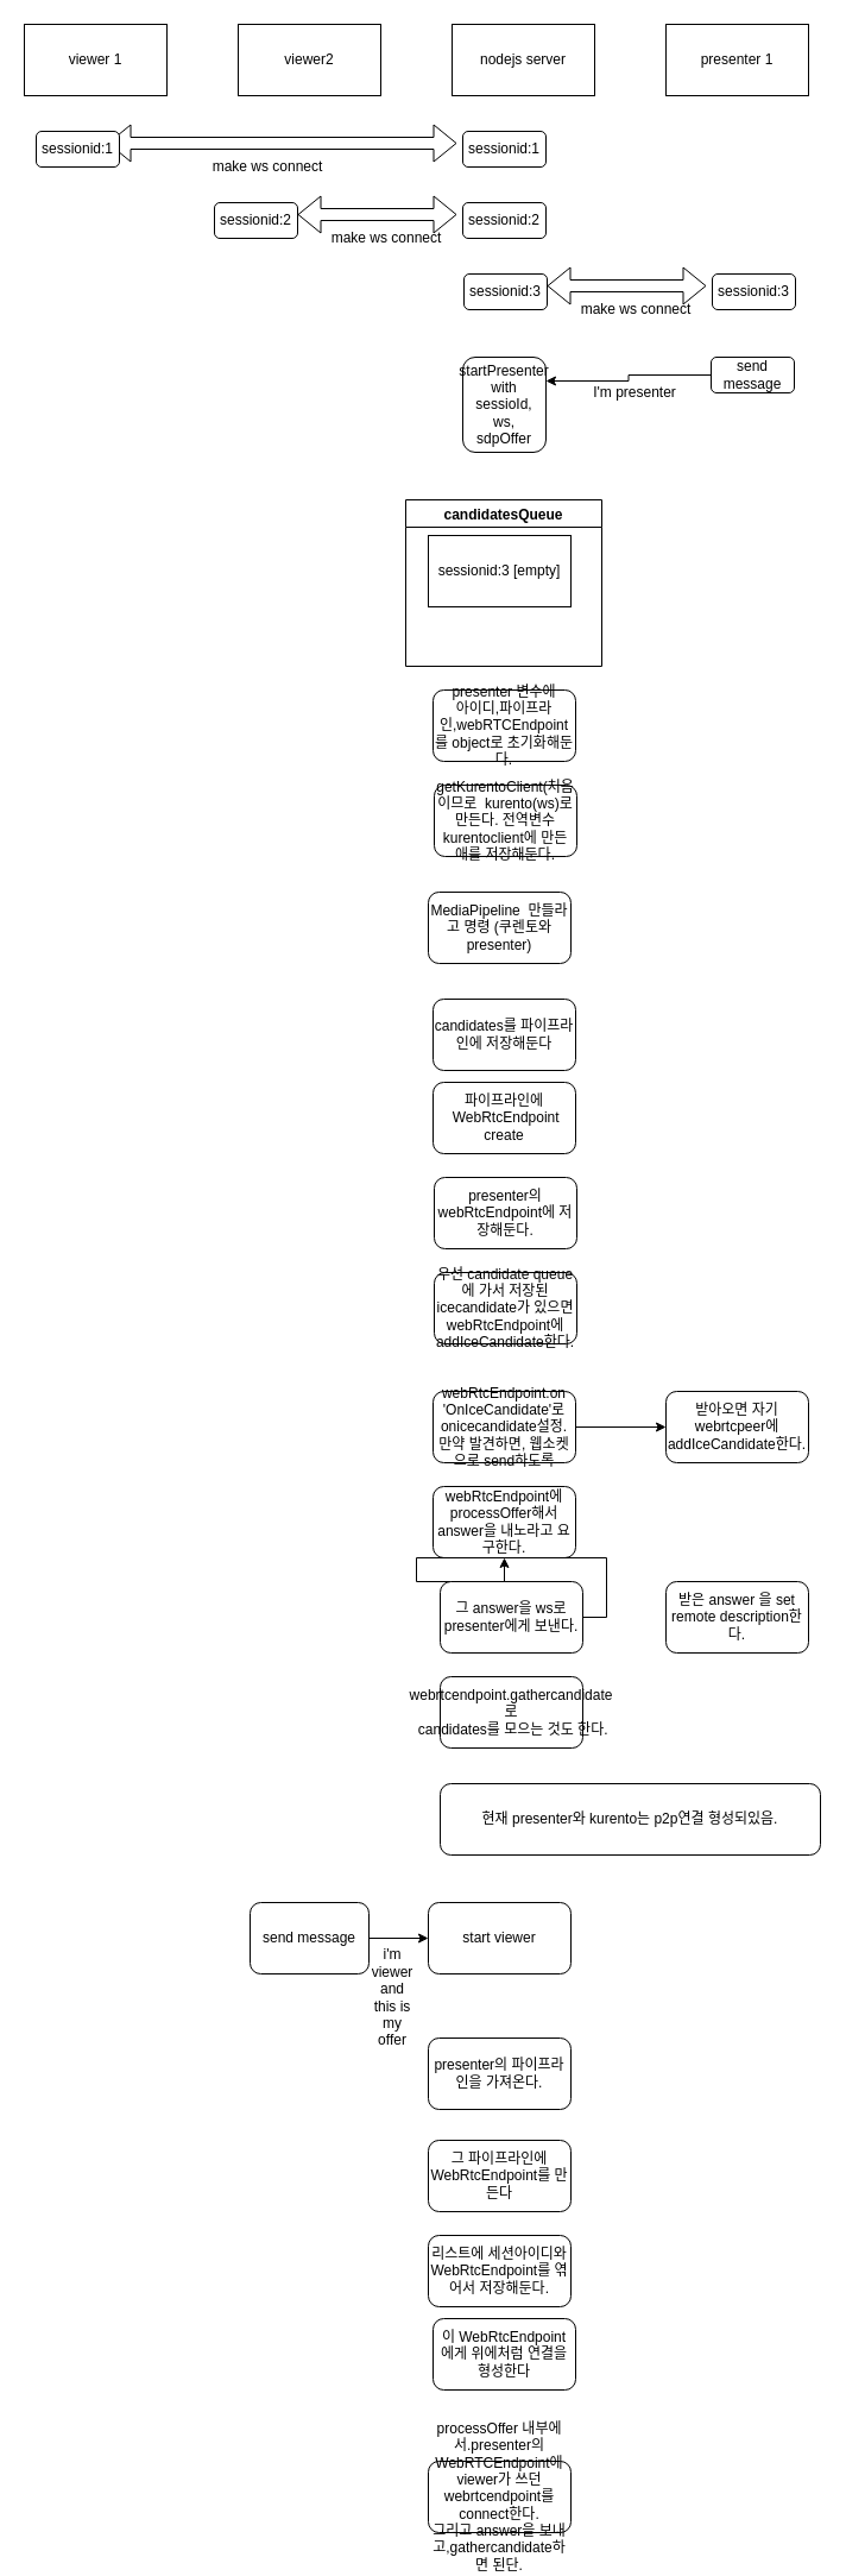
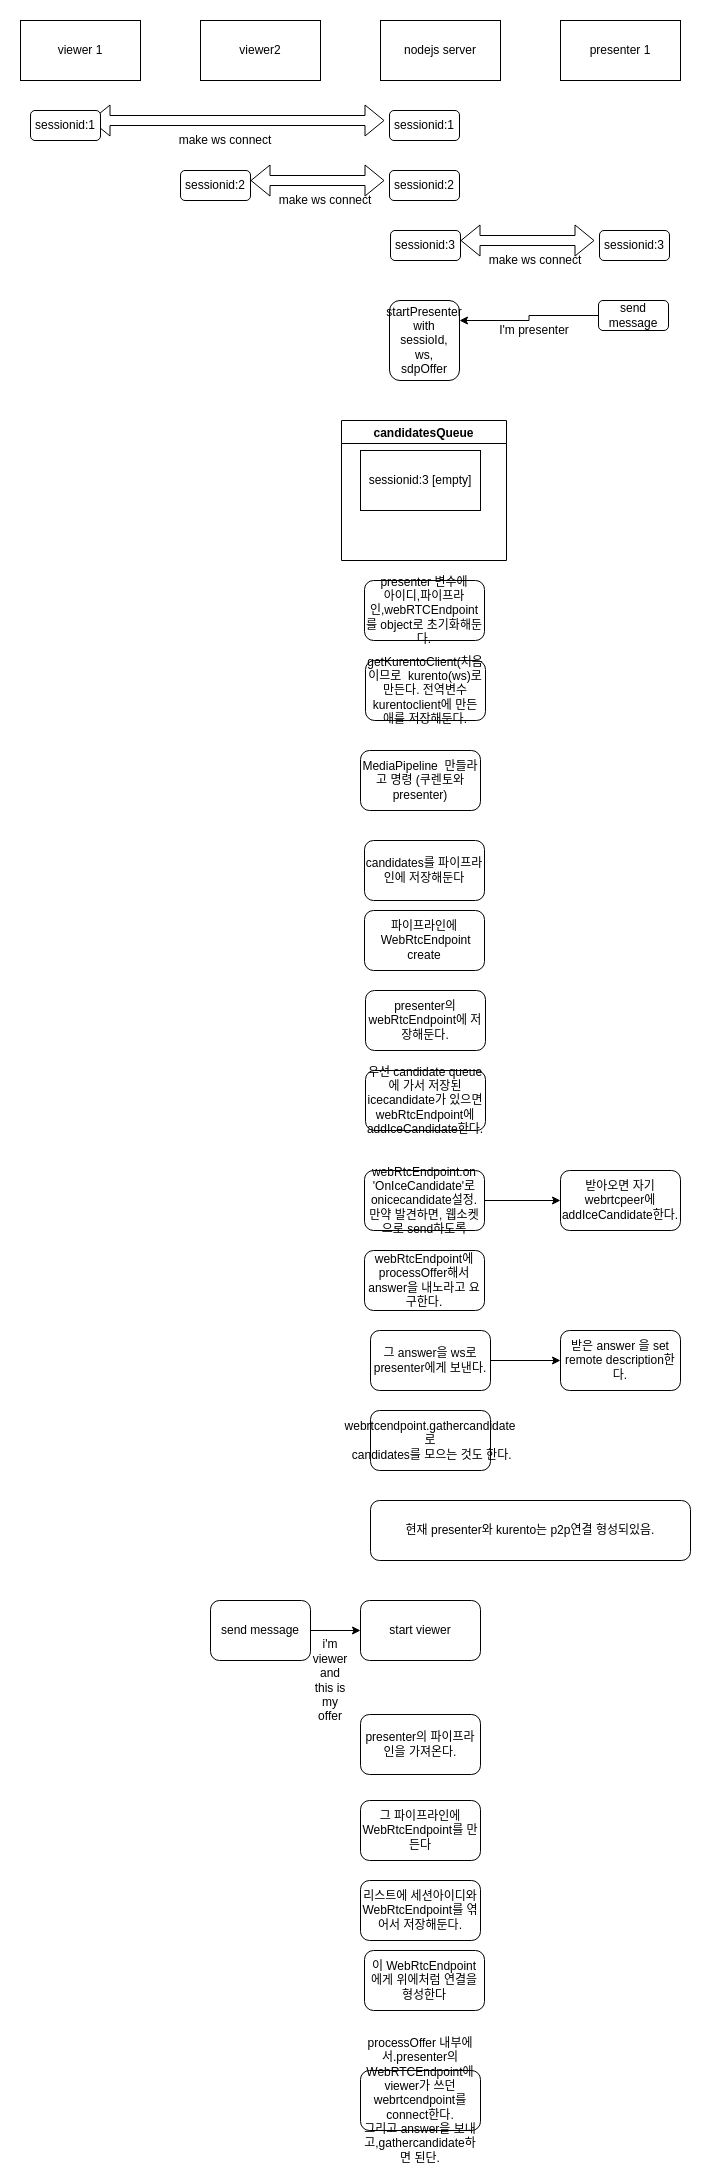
  <mxCell id="0" />
  <mxCell id="1" parent="0" />
  <mxCell id="2" value="viewer 1" style="rounded=0;whiteSpace=wrap;html=1;" vertex="1" parent="1"><mxGeometry x="20" y="20" width="120" height="60" as="geometry" /></mxCell>
  <mxCell id="3" value="viewer2" style="rounded=0;whiteSpace=wrap;html=1;" vertex="1" parent="1"><mxGeometry x="200" y="20" width="120" height="60" as="geometry" /></mxCell>
  <mxCell id="4" value="nodejs server" style="rounded=0;whiteSpace=wrap;html=1;" vertex="1" parent="1"><mxGeometry x="380" y="20" width="120" height="60" as="geometry" /></mxCell>
  <mxCell id="5" value="presenter 1" style="rounded=0;whiteSpace=wrap;html=1;" vertex="1" parent="1"><mxGeometry x="560" y="20" width="120" height="60" as="geometry" /></mxCell>
  <mxCell id="6" value="" style="shape=flexArrow;endArrow=classic;startArrow=classic;html=1;" edge="1" parent="1"><mxGeometry width="100" height="100" relative="1" as="geometry"><mxPoint x="90" y="120" as="sourcePoint" /><mxPoint x="384" y="120" as="targetPoint" /></mxGeometry></mxCell>
  <mxCell id="7" value="make ws connect" style="text;html=1;strokeColor=none;fillColor=none;align=center;verticalAlign=middle;whiteSpace=wrap;rounded=0;" vertex="1" parent="1"><mxGeometry x="100" y="130" width="250" height="20" as="geometry" /></mxCell>
  <mxCell id="8" value="sessionid:1" style="rounded=1;whiteSpace=wrap;html=1;" vertex="1" parent="1"><mxGeometry x="30" y="110" width="70" height="30" as="geometry" /></mxCell>
  <mxCell id="9" value="sessionid:1" style="rounded=1;whiteSpace=wrap;html=1;" vertex="1" parent="1"><mxGeometry x="389" y="110" width="70" height="30" as="geometry" /></mxCell>
  <mxCell id="10" value="" style="shape=flexArrow;endArrow=classic;startArrow=classic;html=1;" edge="1" parent="1"><mxGeometry width="100" height="100" relative="1" as="geometry"><mxPoint x="250" y="180" as="sourcePoint" /><mxPoint x="384" y="180" as="targetPoint" /></mxGeometry></mxCell>
  <mxCell id="11" value="make ws connect" style="text;html=1;strokeColor=none;fillColor=none;align=center;verticalAlign=middle;whiteSpace=wrap;rounded=0;" vertex="1" parent="1"><mxGeometry x="200" y="190" width="250" height="20" as="geometry" /></mxCell>
  <mxCell id="12" value="sessionid:2" style="rounded=1;whiteSpace=wrap;html=1;" vertex="1" parent="1"><mxGeometry x="180" y="170" width="70" height="30" as="geometry" /></mxCell>
  <mxCell id="13" value="sessionid:2" style="rounded=1;whiteSpace=wrap;html=1;" vertex="1" parent="1"><mxGeometry x="389" y="170" width="70" height="30" as="geometry" /></mxCell>
  <mxCell id="14" value="" style="shape=flexArrow;endArrow=classic;startArrow=classic;html=1;" edge="1" parent="1"><mxGeometry width="100" height="100" relative="1" as="geometry"><mxPoint x="460" y="240" as="sourcePoint" /><mxPoint x="594" y="240" as="targetPoint" /></mxGeometry></mxCell>
  <mxCell id="15" value="make ws connect" style="text;html=1;strokeColor=none;fillColor=none;align=center;verticalAlign=middle;whiteSpace=wrap;rounded=0;" vertex="1" parent="1"><mxGeometry x="410" y="250" width="250" height="20" as="geometry" /></mxCell>
  <mxCell id="16" value="sessionid:3" style="rounded=1;whiteSpace=wrap;html=1;" vertex="1" parent="1"><mxGeometry x="390" y="230" width="70" height="30" as="geometry" /></mxCell>
  <mxCell id="17" value="sessionid:3" style="rounded=1;whiteSpace=wrap;html=1;" vertex="1" parent="1"><mxGeometry x="599" y="230" width="70" height="30" as="geometry" /></mxCell>
  <mxCell id="18" value="I'm presenter" style="text;html=1;strokeColor=none;fillColor=none;align=center;verticalAlign=middle;whiteSpace=wrap;rounded=0;" vertex="1" parent="1"><mxGeometry x="409" y="320" width="250" height="20" as="geometry" /></mxCell>
  <mxCell id="19" value="startPresenter&lt;br&gt;with&lt;br&gt;sessioId,&lt;br&gt;ws,&lt;br&gt;sdpOffer" style="rounded=1;whiteSpace=wrap;html=1;" vertex="1" parent="1"><mxGeometry x="389" y="300" width="70" height="80" as="geometry" /></mxCell>
  <mxCell id="20" style="edgeStyle=orthogonalEdgeStyle;rounded=0;orthogonalLoop=1;jettySize=auto;html=1;exitX=0;exitY=0.5;exitDx=0;exitDy=0;entryX=1;entryY=0.25;entryDx=0;entryDy=0;" edge="1" parent="1" source="21" target="19"><mxGeometry relative="1" as="geometry" /></mxCell>
  <mxCell id="21" value="send message" style="rounded=1;whiteSpace=wrap;html=1;" vertex="1" parent="1"><mxGeometry x="598" y="300" width="70" height="30" as="geometry" /></mxCell>
  <mxCell id="22" value="candidatesQueue" style="swimlane;startSize=23;" vertex="1" parent="1"><mxGeometry x="341" y="420" width="165" height="140" as="geometry" /></mxCell>
  <mxCell id="23" value="sessionid:3 [empty]" style="whiteSpace=wrap;html=1;" vertex="1" parent="22"><mxGeometry x="19" y="30" width="120" height="60" as="geometry" /></mxCell>
  <mxCell id="24" value="presenter 변수에&lt;br&gt;아이디,파이프라인,webRTCEndpoint 를 object로 초기화해둔다." style="rounded=1;whiteSpace=wrap;html=1;" vertex="1" parent="1"><mxGeometry x="364" y="580" width="120" height="60" as="geometry" /></mxCell>
  <mxCell id="25" value="getKurentoClient(처음이므로 &amp;nbsp;kurento(ws)로 만든다. 전역변수 kurentoclient에 만든 애를 저장해둔다." style="rounded=1;whiteSpace=wrap;html=1;" vertex="1" parent="1"><mxGeometry x="365" y="660" width="120" height="60" as="geometry" /></mxCell>
  <mxCell id="26" value="MediaPipeline &amp;nbsp;만들라고 명령 (쿠렌토와 presenter)" style="rounded=1;whiteSpace=wrap;html=1;" vertex="1" parent="1"><mxGeometry x="360" y="750" width="120" height="60" as="geometry" /></mxCell>
  <mxCell id="27" value="candidates를 파이프라인에 저장해둔다" style="rounded=1;whiteSpace=wrap;html=1;" vertex="1" parent="1"><mxGeometry x="364" y="840" width="120" height="60" as="geometry" /></mxCell>
  <mxCell id="28" value="파이프라인에 &amp;nbsp;WebRtcEndpoint create" style="rounded=1;whiteSpace=wrap;html=1;" vertex="1" parent="1"><mxGeometry x="364" y="910" width="120" height="60" as="geometry" /></mxCell>
  <mxCell id="29" value="presenter의 webRtcEndpoint에 저장해둔다." style="rounded=1;whiteSpace=wrap;html=1;" vertex="1" parent="1"><mxGeometry x="365" y="990" width="120" height="60" as="geometry" /></mxCell>
  <mxCell id="30" value="우선 candidate queue에 가서 저장된 icecandidate가 있으면 webRtcEndpoint에 addIceCandidate한다." style="rounded=1;whiteSpace=wrap;html=1;" vertex="1" parent="1"><mxGeometry x="365" y="1070" width="120" height="60" as="geometry" /></mxCell>
  <mxCell id="31" value="" style="edgeStyle=orthogonalEdgeStyle;rounded=0;orthogonalLoop=1;jettySize=auto;html=1;" edge="1" parent="1" source="32" target="37"><mxGeometry relative="1" as="geometry" /></mxCell>
  <mxCell id="32" value="webRtcEndpoint.on 'OnIceCandidate'로 onicecandidate설정.&lt;br&gt;만약 발견하면, 웹소켓으로 send하도록" style="rounded=1;whiteSpace=wrap;html=1;" vertex="1" parent="1"><mxGeometry x="364" y="1170" width="120" height="60" as="geometry" /></mxCell>
  <mxCell id="33" value="webRtcEndpoint에 processOffer해서 answer을 내노라고 요구한다." style="rounded=1;whiteSpace=wrap;html=1;" vertex="1" parent="1"><mxGeometry x="364" y="1250" width="120" height="60" as="geometry" /></mxCell>
- <mxCell id="34" style="edgeStyle=orthogonalEdgeStyle;rounded=0;orthogonalLoop=1;jettySize=auto;html=1;exitX=1;exitY=0.5;exitDx=0;exitDy=0;" edge="1" parent="1" source="35" target="33"><mxGeometry relative="1" as="geometry" /></mxCell>
+ <mxCell id="34" style="edgeStyle=orthogonalEdgeStyle;rounded=0;orthogonalLoop=1;jettySize=auto;html=1;exitX=1;exitY=0.5;exitDx=0;exitDy=0;entryX=0;entryY=0.5;entryDx=0;entryDy=0;" edge="1" parent="1" source="35" target="36"><mxGeometry relative="1" as="geometry" /></mxCell>
  <mxCell id="35" value="그 answer을 ws로 presenter에게 보낸다." style="rounded=1;whiteSpace=wrap;html=1;" vertex="1" parent="1"><mxGeometry x="370" y="1330" width="120" height="60" as="geometry" /></mxCell>
  <mxCell id="36" value="받은 answer 을 set remote description한다." style="rounded=1;whiteSpace=wrap;html=1;" vertex="1" parent="1"><mxGeometry x="560" y="1330" width="120" height="60" as="geometry" /></mxCell>
  <mxCell id="37" value="받아오면 자기 webrtcpeer에 addIceCandidate한다." style="rounded=1;whiteSpace=wrap;html=1;" vertex="1" parent="1"><mxGeometry x="560" y="1170" width="120" height="60" as="geometry" /></mxCell>
  <mxCell id="38" value="webrtcendpoint.gathercandidate로&lt;br&gt;&amp;nbsp;candidates를 모으는 것도 한다." style="rounded=1;whiteSpace=wrap;html=1;" vertex="1" parent="1"><mxGeometry x="370" y="1410" width="120" height="60" as="geometry" /></mxCell>
  <mxCell id="39" value="현재 presenter와 kurento는 p2p연결 형성되있음." style="rounded=1;whiteSpace=wrap;html=1;" vertex="1" parent="1"><mxGeometry x="370" y="1500" width="320" height="60" as="geometry" /></mxCell>
  <mxCell id="40" value="" style="edgeStyle=orthogonalEdgeStyle;rounded=0;orthogonalLoop=1;jettySize=auto;html=1;" edge="1" parent="1" source="41" target="42"><mxGeometry relative="1" as="geometry" /></mxCell>
  <mxCell id="41" value="send message" style="rounded=1;whiteSpace=wrap;html=1;" vertex="1" parent="1"><mxGeometry x="210" y="1600" width="100" height="60" as="geometry" /></mxCell>
  <mxCell id="42" value="start viewer" style="rounded=1;whiteSpace=wrap;html=1;" vertex="1" parent="1"><mxGeometry x="360" y="1600" width="120" height="60" as="geometry" /></mxCell>
  <mxCell id="43" value="i'm viewer and this is my offer" style="text;html=1;strokeColor=none;fillColor=none;align=center;verticalAlign=middle;whiteSpace=wrap;rounded=0;" vertex="1" parent="1"><mxGeometry x="310" y="1670" width="40" height="20" as="geometry" /></mxCell>
  <mxCell id="44" value="presenter의 파이프라인을 가져온다." style="rounded=1;whiteSpace=wrap;html=1;" vertex="1" parent="1"><mxGeometry x="360" y="1714" width="120" height="60" as="geometry" /></mxCell>
  <mxCell id="45" value="그 파이프라인에 WebRtcEndpoint를 만든다" style="rounded=1;whiteSpace=wrap;html=1;" vertex="1" parent="1"><mxGeometry x="360" y="1800" width="120" height="60" as="geometry" /></mxCell>
  <mxCell id="46" value="리스트에 세션아이디와 WebRtcEndpoint를 엮어서 저장해둔다." style="rounded=1;whiteSpace=wrap;html=1;" vertex="1" parent="1"><mxGeometry x="360" y="1880" width="120" height="60" as="geometry" /></mxCell>
  <mxCell id="47" value="이 WebRtcEndpoint&lt;span style=&quot;color: rgba(0 , 0 , 0 , 0) ; font-family: monospace ; font-size: 0px&quot;&gt;%3CmxGraphModel%3E%3Croot%3E%3CmxCell%20id%3D%220%22%2F%3E%3CmxCell%20id%3D%221%22%20parent%3D%220%22%2F%3E%3CmxCell%20id%3D%222%22%20value%3D%22%EB%A6%AC%EC%8A%A4%ED%8A%B8%EC%97%90%20%EC%84%B8%EC%85%98%EC%95%84%EC%9D%B4%EB%94%94%EC%99%80%20WebRtcEndpoint%EB%A5%BC%20%EC%97%AE%EC%96%B4%EC%84%9C%20%EC%A0%80%EC%9E%A5%ED%95%B4%EB%91%94%EB%8B%A4.%22%20style%3D%22rounded%3D1%3BwhiteSpace%3Dwrap%3Bhtml%3D1%3B%22%20vertex%3D%221%22%20parent%3D%221%22%3E%3CmxGeometry%20x%3D%22350%22%20y%3D%221890%22%20width%3D%22120%22%20height%3D%2260%22%20as%3D%22geometry%22%2F%3E%3C%2FmxCell%3E%3C%2Froot%3E%3C%2FmxGraphModel%3E&lt;/span&gt;&lt;br&gt;에게 위에처럼 연결을 형성한다" style="rounded=1;whiteSpace=wrap;html=1;" vertex="1" parent="1"><mxGeometry x="364" y="1950" width="120" height="60" as="geometry" /></mxCell>
  <mxCell id="48" value="processOffer 내부에서.presenter의 WebRTCEndpoint에 viewer가 쓰던 webrtcendpoint를 connect한다.&lt;br&gt;그리고 answer을 보내고,gathercandidate하면 된단." style="rounded=1;whiteSpace=wrap;html=1;" vertex="1" parent="1"><mxGeometry x="360" y="2070" width="120" height="60" as="geometry" /></mxCell>
